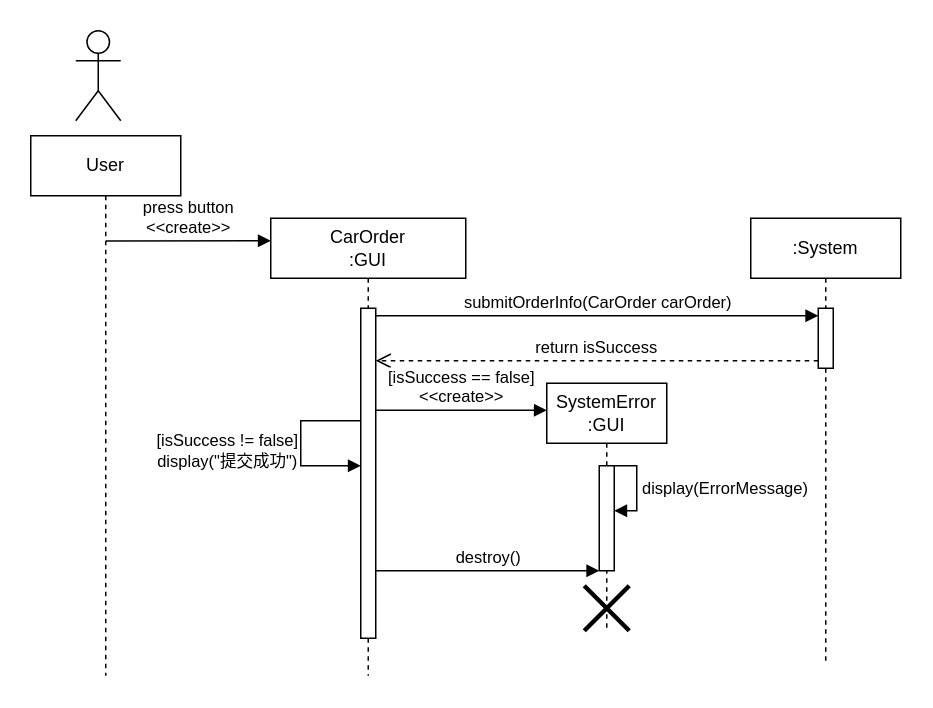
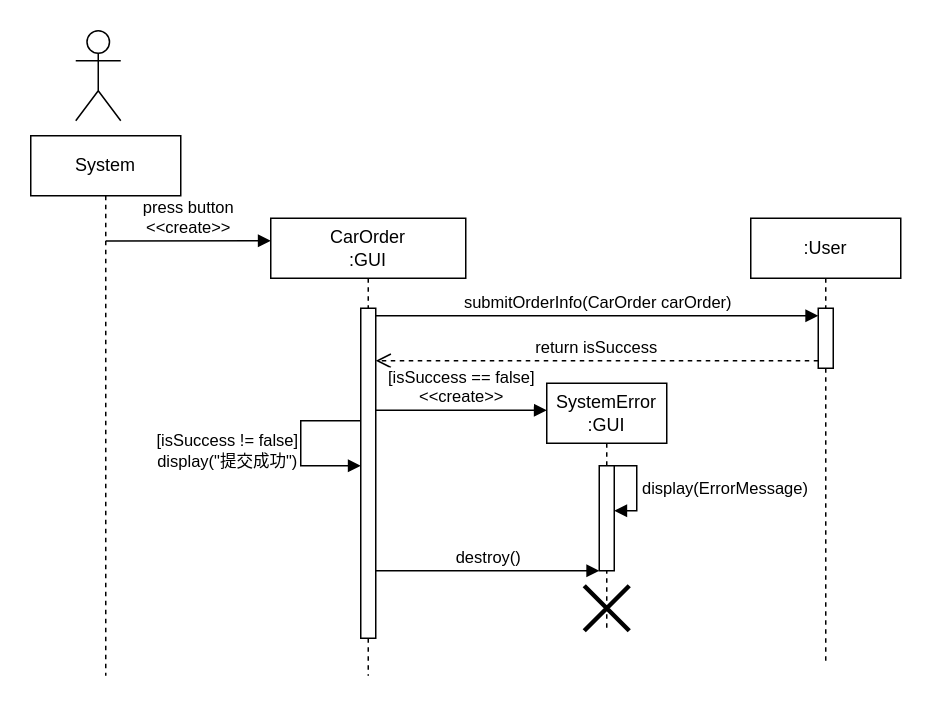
  <mxCell id="0" />
  <mxCell id="1" parent="0" />
  <mxCell id="2" value="" style="shape=umlActor;verticalLabelPosition=bottom;verticalAlign=top;html=1;" parent="1" vertex="1"><mxGeometry x="50" y="20" width="30" height="60" as="geometry" /></mxCell>
- <mxCell id="3" value="User" style="shape=umlLifeline;perimeter=lifelinePerimeter;whiteSpace=wrap;html=1;container=1;dropTarget=0;collapsible=0;recursiveResize=0;outlineConnect=0;portConstraint=eastwest;newEdgeStyle={&quot;edgeStyle&quot;:&quot;elbowEdgeStyle&quot;,&quot;elbow&quot;:&quot;vertical&quot;,&quot;curved&quot;:0,&quot;rounded&quot;:0};" parent="1" vertex="1"><mxGeometry x="20" y="90" width="100" height="360" as="geometry" /></mxCell>
+ <mxCell id="3" value="System" style="shape=umlLifeline;perimeter=lifelinePerimeter;whiteSpace=wrap;html=1;container=1;dropTarget=0;collapsible=0;recursiveResize=0;outlineConnect=0;portConstraint=eastwest;newEdgeStyle={&quot;edgeStyle&quot;:&quot;elbowEdgeStyle&quot;,&quot;elbow&quot;:&quot;vertical&quot;,&quot;curved&quot;:0,&quot;rounded&quot;:0};" parent="1" vertex="1"><mxGeometry x="20" y="90" width="100" height="360" as="geometry" /></mxCell>
  <mxCell id="4" value="CarOrder&lt;br&gt;:GUI" style="shape=umlLifeline;perimeter=lifelinePerimeter;whiteSpace=wrap;html=1;container=1;dropTarget=0;collapsible=0;recursiveResize=0;outlineConnect=0;portConstraint=eastwest;newEdgeStyle={&quot;edgeStyle&quot;:&quot;elbowEdgeStyle&quot;,&quot;elbow&quot;:&quot;vertical&quot;,&quot;curved&quot;:0,&quot;rounded&quot;:0};" parent="1" vertex="1"><mxGeometry x="180" y="145" width="130" height="305" as="geometry" /></mxCell>
  <mxCell id="5" value="" style="html=1;points=[];perimeter=orthogonalPerimeter;outlineConnect=0;targetShapes=umlLifeline;portConstraint=eastwest;newEdgeStyle={&quot;edgeStyle&quot;:&quot;elbowEdgeStyle&quot;,&quot;elbow&quot;:&quot;vertical&quot;,&quot;curved&quot;:0,&quot;rounded&quot;:0};" parent="4" vertex="1"><mxGeometry x="60" y="60" width="10" height="220" as="geometry" /></mxCell>
  <mxCell id="6" value="[isSuccess&amp;nbsp;!= false]&lt;br&gt;display(&quot;提交成功&quot;)" style="html=1;align=center;spacingLeft=2;endArrow=block;rounded=0;edgeStyle=orthogonalEdgeStyle;curved=0;rounded=0;" parent="4" source="5" target="5" edge="1"><mxGeometry x="0.091" y="-50" relative="1" as="geometry"><mxPoint x="-60" y="135" as="sourcePoint" /><Array as="points"><mxPoint x="20" y="135" /><mxPoint x="20" y="165" /></Array><mxPoint x="-55" y="165" as="targetPoint" /><mxPoint as="offset" /></mxGeometry></mxCell>
  <mxCell id="7" value="press button&lt;br&gt;&amp;lt;&amp;lt;create&amp;gt;&amp;gt;" style="html=1;verticalAlign=bottom;endArrow=block;edgeStyle=elbowEdgeStyle;elbow=vertical;curved=0;rounded=0;entryX=0;entryY=0.06;entryDx=0;entryDy=0;entryPerimeter=0;" parent="1" edge="1"><mxGeometry width="80" relative="1" as="geometry"><mxPoint x="70.1" y="160.1" as="sourcePoint" /><mxPoint x="180" y="160" as="targetPoint" /><Array as="points" /></mxGeometry></mxCell>
- <mxCell id="8" value=":System" style="shape=umlLifeline;perimeter=lifelinePerimeter;whiteSpace=wrap;html=1;container=1;dropTarget=0;collapsible=0;recursiveResize=0;outlineConnect=0;portConstraint=eastwest;newEdgeStyle={&quot;edgeStyle&quot;:&quot;elbowEdgeStyle&quot;,&quot;elbow&quot;:&quot;vertical&quot;,&quot;curved&quot;:0,&quot;rounded&quot;:0};" parent="1" vertex="1"><mxGeometry x="500" y="145" width="100" height="295" as="geometry" /></mxCell>
+ <mxCell id="8" value=":User" style="shape=umlLifeline;perimeter=lifelinePerimeter;whiteSpace=wrap;html=1;container=1;dropTarget=0;collapsible=0;recursiveResize=0;outlineConnect=0;portConstraint=eastwest;newEdgeStyle={&quot;edgeStyle&quot;:&quot;elbowEdgeStyle&quot;,&quot;elbow&quot;:&quot;vertical&quot;,&quot;curved&quot;:0,&quot;rounded&quot;:0};" parent="1" vertex="1"><mxGeometry x="500" y="145" width="100" height="295" as="geometry" /></mxCell>
  <mxCell id="9" value="" style="html=1;points=[];perimeter=orthogonalPerimeter;outlineConnect=0;targetShapes=umlLifeline;portConstraint=eastwest;newEdgeStyle={&quot;edgeStyle&quot;:&quot;elbowEdgeStyle&quot;,&quot;elbow&quot;:&quot;vertical&quot;,&quot;curved&quot;:0,&quot;rounded&quot;:0};" parent="8" vertex="1"><mxGeometry x="45" y="60" width="10" height="40" as="geometry" /></mxCell>
  <mxCell id="10" value="return isSuccess" style="html=1;verticalAlign=bottom;endArrow=open;dashed=1;endSize=8;edgeStyle=elbowEdgeStyle;elbow=vertical;curved=0;rounded=0;" parent="1" source="9" target="5" edge="1"><mxGeometry relative="1" as="geometry"><mxPoint x="475" y="230" as="sourcePoint" /><mxPoint x="270" y="230" as="targetPoint" /><Array as="points"><mxPoint x="490" y="240" /><mxPoint x="350" y="230" /></Array></mxGeometry></mxCell>
  <mxCell id="11" value="SystemError&lt;br&gt;:GUI" style="shape=umlLifeline;perimeter=lifelinePerimeter;whiteSpace=wrap;html=1;container=1;dropTarget=0;collapsible=0;recursiveResize=0;outlineConnect=0;portConstraint=eastwest;newEdgeStyle={&quot;edgeStyle&quot;:&quot;elbowEdgeStyle&quot;,&quot;elbow&quot;:&quot;vertical&quot;,&quot;curved&quot;:0,&quot;rounded&quot;:0};" parent="1" vertex="1"><mxGeometry x="364" y="255" width="80" height="165" as="geometry" /></mxCell>
  <mxCell id="12" value="" style="html=1;points=[];perimeter=orthogonalPerimeter;outlineConnect=0;targetShapes=umlLifeline;portConstraint=eastwest;newEdgeStyle={&quot;edgeStyle&quot;:&quot;elbowEdgeStyle&quot;,&quot;elbow&quot;:&quot;vertical&quot;,&quot;curved&quot;:0,&quot;rounded&quot;:0};" parent="11" vertex="1"><mxGeometry x="35" y="55" width="10" height="70" as="geometry" /></mxCell>
  <mxCell id="13" value="" style="shape=umlDestroy;whiteSpace=wrap;html=1;strokeWidth=3;targetShapes=umlLifeline;" parent="11" vertex="1"><mxGeometry x="25" y="135" width="30" height="30" as="geometry" /></mxCell>
  <mxCell id="14" value="display(ErrorMessage)" style="html=1;align=left;spacingLeft=2;endArrow=block;rounded=0;edgeStyle=orthogonalEdgeStyle;curved=0;rounded=0;" parent="11" source="12" target="12" edge="1"><mxGeometry relative="1" as="geometry"><mxPoint x="49" y="55" as="sourcePoint" /><Array as="points"><mxPoint x="60" y="55" /><mxPoint x="60" y="85" /></Array><mxPoint x="54" y="85.0" as="targetPoint" /></mxGeometry></mxCell>
  <mxCell id="15" value="[isSuccess&amp;nbsp;== false]&lt;br&gt;&amp;lt;&amp;lt;create&amp;gt;&amp;gt;" style="html=1;verticalAlign=bottom;endArrow=block;edgeStyle=elbowEdgeStyle;elbow=vertical;curved=0;rounded=0;entryX=0;entryY=0.111;entryDx=0;entryDy=0;entryPerimeter=0;" parent="1" source="5" target="11" edge="1"><mxGeometry width="80" relative="1" as="geometry"><mxPoint x="220" y="270" as="sourcePoint" /><mxPoint x="310" y="275" as="targetPoint" /></mxGeometry></mxCell>
  <mxCell id="16" value="destroy()" style="html=1;verticalAlign=bottom;endArrow=block;edgeStyle=elbowEdgeStyle;elbow=horizontal;curved=0;rounded=0;" parent="1" source="5" target="12" edge="1"><mxGeometry width="80" relative="1" as="geometry"><mxPoint x="230" y="370" as="sourcePoint" /><mxPoint x="365" y="370.035" as="targetPoint" /><Array as="points"><mxPoint x="300" y="380" /></Array></mxGeometry></mxCell>
  <mxCell id="17" value="submitOrderInfo(CarOrder carOrder)" style="html=1;verticalAlign=bottom;endArrow=block;edgeStyle=elbowEdgeStyle;elbow=vertical;curved=0;rounded=0;" parent="1" source="5" target="9" edge="1"><mxGeometry width="80" relative="1" as="geometry"><mxPoint x="300" y="210" as="sourcePoint" /><mxPoint x="380" y="210" as="targetPoint" /><Array as="points"><mxPoint x="390" y="210" /></Array></mxGeometry></mxCell>
